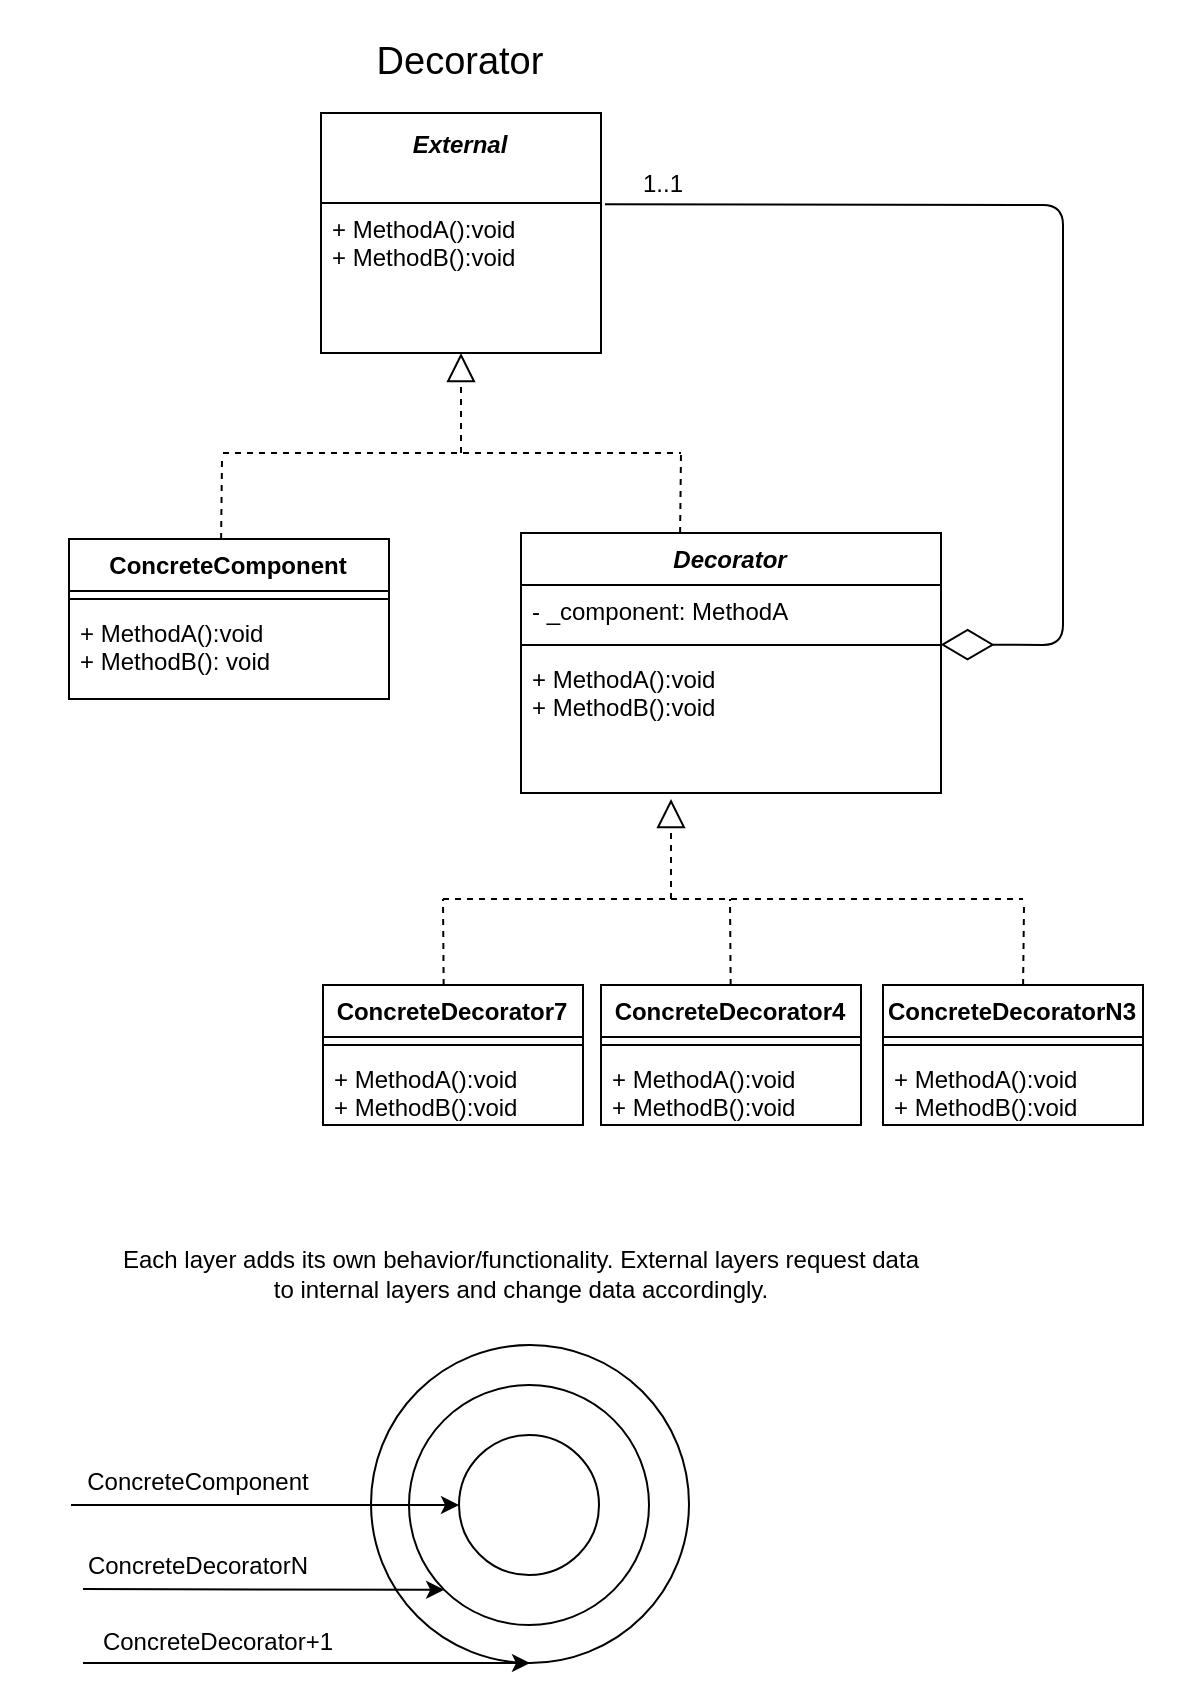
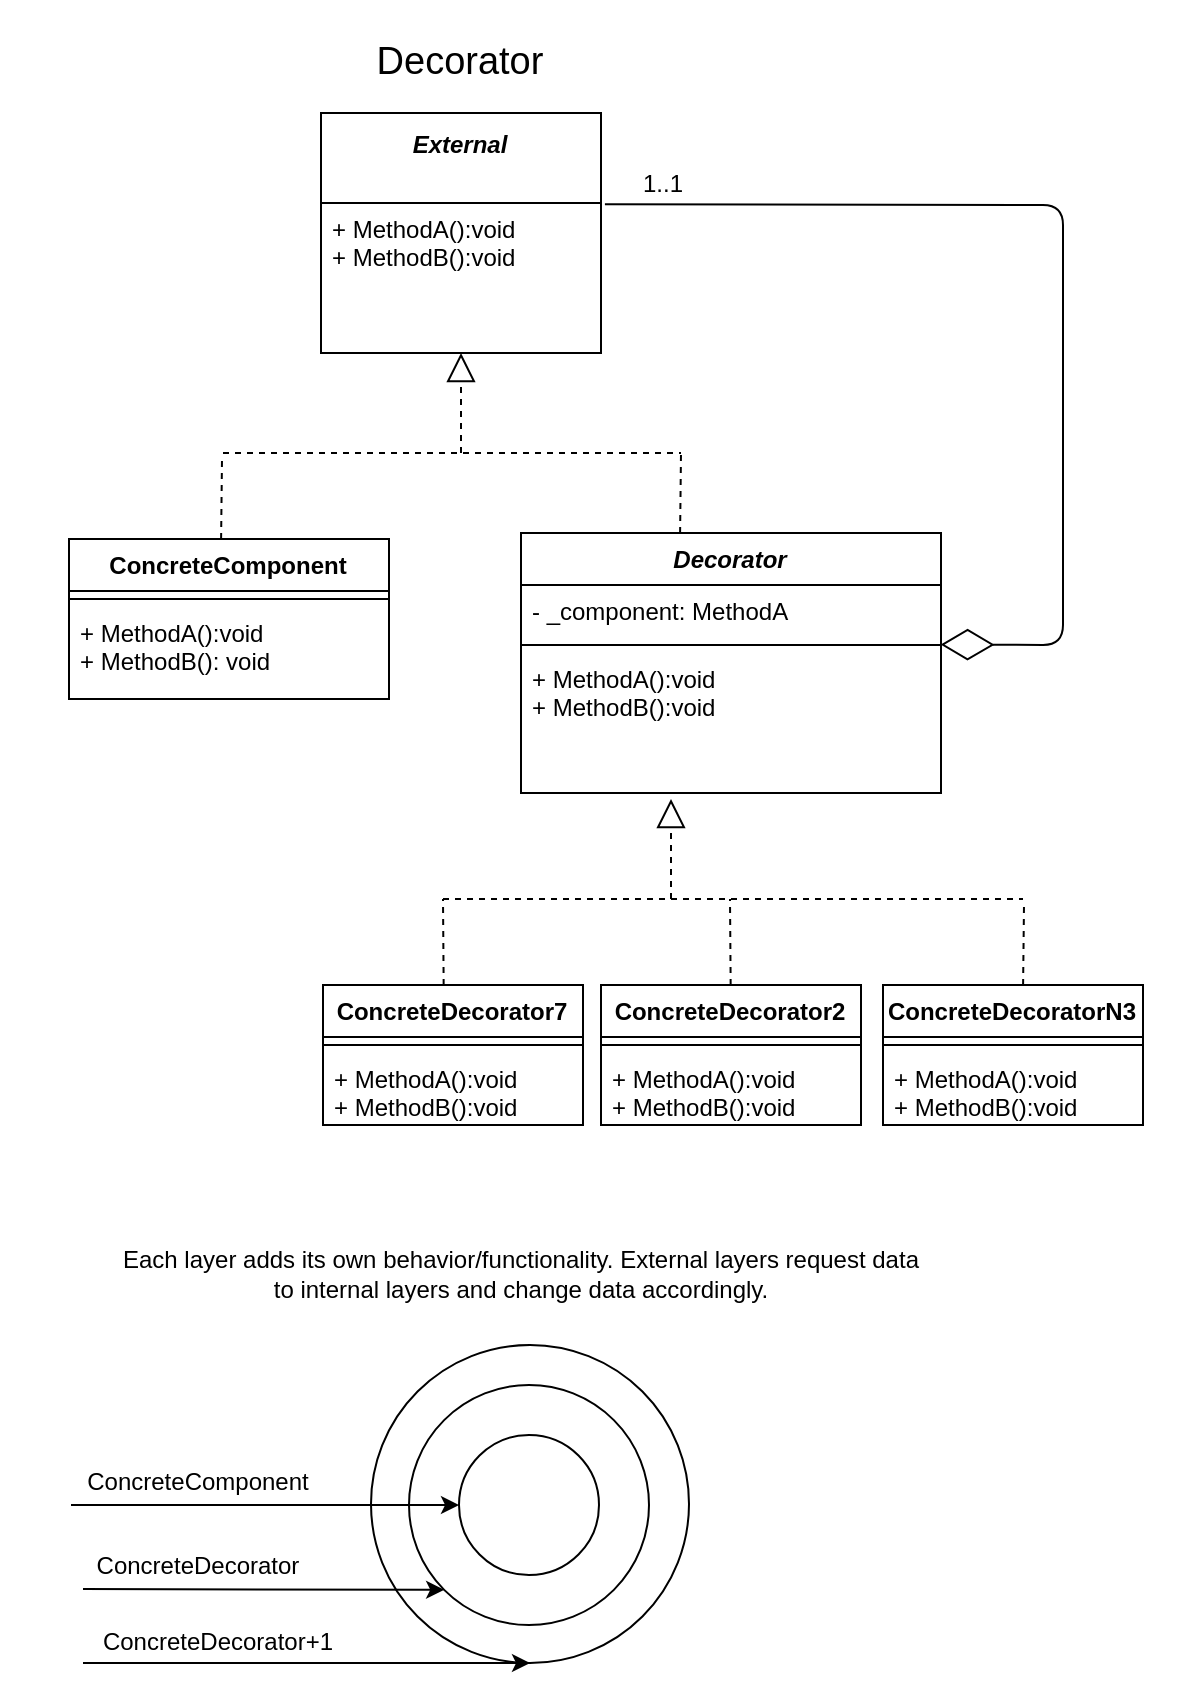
  <mxCell id="0" />
  <mxCell id="1" parent="0" />
  <mxCell id="2" value="Decorator" style="swimlane;fontStyle=3;align=center;verticalAlign=top;childLayout=stackLayout;horizontal=1;startSize=26;horizontalStack=0;resizeParent=1;resizeParentMax=0;resizeLast=0;collapsible=1;marginBottom=0;" vertex="1" parent="1"><mxGeometry x="260" y="266" width="210" height="130" as="geometry" /></mxCell>
  <mxCell id="3" value="- _component: MethodA" style="text;strokeColor=none;fillColor=none;align=left;verticalAlign=top;spacingLeft=4;spacingRight=4;overflow=hidden;rotatable=0;points=[[0,0.5],[1,0.5]];portConstraint=eastwest;" vertex="1" parent="2"><mxGeometry y="26" width="210" height="26" as="geometry" /></mxCell>
  <mxCell id="4" value="" style="line;strokeWidth=1;fillColor=none;align=left;verticalAlign=middle;spacingTop=-1;spacingLeft=3;spacingRight=3;rotatable=0;labelPosition=right;points=[];portConstraint=eastwest;" vertex="1" parent="2"><mxGeometry y="52" width="210" height="8" as="geometry" /></mxCell>
  <mxCell id="5" value="+ MethodA():void&#10;+ MethodB():void&#10;&#10;" style="text;strokeColor=none;fillColor=none;align=left;verticalAlign=top;spacingLeft=4;spacingRight=4;overflow=hidden;rotatable=0;points=[[0,0.5],[1,0.5]];portConstraint=eastwest;" vertex="1" parent="2"><mxGeometry y="60" width="210" height="70" as="geometry" /></mxCell>
  <mxCell id="6" value="ConcreteComponent" style="swimlane;fontStyle=1;align=center;verticalAlign=top;childLayout=stackLayout;horizontal=1;startSize=26;horizontalStack=0;resizeParent=1;resizeParentMax=0;resizeLast=0;collapsible=1;marginBottom=0;" vertex="1" parent="1"><mxGeometry x="34" y="269" width="160" height="80" as="geometry" /></mxCell>
  <mxCell id="7" value="" style="line;strokeWidth=1;fillColor=none;align=left;verticalAlign=middle;spacingTop=-1;spacingLeft=3;spacingRight=3;rotatable=0;labelPosition=right;points=[];portConstraint=eastwest;" vertex="1" parent="6"><mxGeometry y="26" width="160" height="8" as="geometry" /></mxCell>
  <mxCell id="8" value="+ MethodA():void&#10;+ MethodB(): void&#10;" style="text;strokeColor=none;fillColor=none;align=left;verticalAlign=top;spacingLeft=4;spacingRight=4;overflow=hidden;rotatable=0;points=[[0,0.5],[1,0.5]];portConstraint=eastwest;" vertex="1" parent="6"><mxGeometry y="34" width="160" height="46" as="geometry" /></mxCell>
  <mxCell id="9" value="" style="endArrow=diamondThin;endFill=0;endSize=24;html=1;exitX=1.014;exitY=0.009;exitDx=0;exitDy=0;exitPerimeter=0;entryX=0.999;entryY=0.472;entryDx=0;entryDy=0;entryPerimeter=0;" edge="1" parent="1" source="15" target="4"><mxGeometry width="160" relative="1" as="geometry"><mxPoint x="285" y="126" as="sourcePoint" /><mxPoint x="501" y="352" as="targetPoint" /><Array as="points"><mxPoint x="531" y="102" /><mxPoint x="531" y="322" /></Array></mxGeometry></mxCell>
  <mxCell id="10" value="1..1" style="text;html=1;resizable=0;points=[];align=center;verticalAlign=middle;labelBackgroundColor=#ffffff;" vertex="1" connectable="0" parent="9"><mxGeometry x="-0.893" relative="1" as="geometry"><mxPoint x="1.5" y="-10" as="offset" /></mxGeometry></mxCell>
  <mxCell id="11" value="" style="endArrow=block;dashed=1;endFill=0;endSize=12;html=1;" edge="1" parent="1"><mxGeometry width="160" relative="1" as="geometry"><mxPoint x="230" y="226" as="sourcePoint" /><mxPoint x="230" y="176" as="targetPoint" /></mxGeometry></mxCell>
  <mxCell id="12" value="" style="endArrow=none;dashed=1;html=1;" edge="1" parent="1"><mxGeometry width="50" height="50" relative="1" as="geometry"><mxPoint x="111" y="226" as="sourcePoint" /><mxPoint x="340" y="226" as="targetPoint" /></mxGeometry></mxCell>
  <mxCell id="13" value="" style="endArrow=none;dashed=1;html=1;exitX=0.5;exitY=0;exitDx=0;exitDy=0;" edge="1" parent="1"><mxGeometry width="50" height="50" relative="1" as="geometry"><mxPoint x="339.548" y="266" as="sourcePoint" /><mxPoint x="340" y="226" as="targetPoint" /></mxGeometry></mxCell>
  <mxCell id="14" value="External&#10;" style="swimlane;fontStyle=3;childLayout=stackLayout;horizontal=1;startSize=45;fillColor=none;horizontalStack=0;resizeParent=1;resizeParentMax=0;resizeLast=0;collapsible=1;marginBottom=0;" vertex="1" parent="1"><mxGeometry x="160" y="56" width="140" height="120" as="geometry" /></mxCell>
  <mxCell id="15" value="+ MethodA():void&#10;+ MethodB():void&#10;" style="text;strokeColor=none;fillColor=none;align=left;verticalAlign=top;spacingLeft=4;spacingRight=4;overflow=hidden;rotatable=0;points=[[0,0.5],[1,0.5]];portConstraint=eastwest;" vertex="1" parent="14"><mxGeometry y="45" width="140" height="75" as="geometry" /></mxCell>
  <mxCell id="16" value="&lt;font style=&quot;font-size: 19px&quot;&gt;Decorator&lt;/font&gt;" style="text;html=1;strokeColor=none;fillColor=none;align=center;verticalAlign=middle;whiteSpace=wrap;rounded=0;" vertex="1" parent="1"><mxGeometry x="20" y="20.889" width="420" height="20" as="geometry" /></mxCell>
  <mxCell id="17" value="" style="endArrow=block;dashed=1;endFill=0;endSize=12;html=1;" edge="1" parent="1"><mxGeometry width="160" relative="1" as="geometry"><mxPoint x="335" y="449" as="sourcePoint" /><mxPoint x="335" y="399" as="targetPoint" /></mxGeometry></mxCell>
  <mxCell id="18" value="" style="endArrow=none;dashed=1;html=1;" edge="1" parent="1"><mxGeometry width="50" height="50" relative="1" as="geometry"><mxPoint x="221" y="449" as="sourcePoint" /><mxPoint x="511" y="449" as="targetPoint" /></mxGeometry></mxCell>
  <mxCell id="19" value="" style="endArrow=none;dashed=1;html=1;exitX=0.5;exitY=0;exitDx=0;exitDy=0;" edge="1" parent="1"><mxGeometry width="50" height="50" relative="1" as="geometry"><mxPoint x="221.333" y="492" as="sourcePoint" /><mxPoint x="221" y="449" as="targetPoint" /></mxGeometry></mxCell>
  <mxCell id="20" value="" style="endArrow=none;dashed=1;html=1;exitX=0.5;exitY=0;exitDx=0;exitDy=0;" edge="1" parent="1"><mxGeometry width="50" height="50" relative="1" as="geometry"><mxPoint x="511.048" y="492" as="sourcePoint" /><mxPoint x="511.5" y="452" as="targetPoint" /></mxGeometry></mxCell>
  <mxCell id="21" value="ConcreteDecorator7" style="swimlane;fontStyle=1;align=center;verticalAlign=top;childLayout=stackLayout;horizontal=1;startSize=26;horizontalStack=0;resizeParent=1;resizeParentMax=0;resizeLast=0;collapsible=1;marginBottom=0;" vertex="1" parent="1"><mxGeometry x="161" y="492" width="130" height="70" as="geometry" /></mxCell>
  <mxCell id="22" value="" style="line;strokeWidth=1;fillColor=none;align=left;verticalAlign=middle;spacingTop=-1;spacingLeft=3;spacingRight=3;rotatable=0;labelPosition=right;points=[];portConstraint=eastwest;" vertex="1" parent="21"><mxGeometry y="26" width="130" height="8" as="geometry" /></mxCell>
  <mxCell id="23" value="+ MethodA():void&#10;+ MethodB():void&#10;" style="text;strokeColor=none;fillColor=none;align=left;verticalAlign=top;spacingLeft=4;spacingRight=4;overflow=hidden;rotatable=0;points=[[0,0.5],[1,0.5]];portConstraint=eastwest;" vertex="1" parent="21"><mxGeometry y="34" width="130" height="36" as="geometry" /></mxCell>
- <mxCell id="24" value="ConcreteDecorator4" style="swimlane;fontStyle=1;align=center;verticalAlign=top;childLayout=stackLayout;horizontal=1;startSize=26;horizontalStack=0;resizeParent=1;resizeParentMax=0;resizeLast=0;collapsible=1;marginBottom=0;" vertex="1" parent="1"><mxGeometry x="300" y="492" width="130" height="70" as="geometry" /></mxCell>
+ <mxCell id="24" value="ConcreteDecorator2" style="swimlane;fontStyle=1;align=center;verticalAlign=top;childLayout=stackLayout;horizontal=1;startSize=26;horizontalStack=0;resizeParent=1;resizeParentMax=0;resizeLast=0;collapsible=1;marginBottom=0;" vertex="1" parent="1"><mxGeometry x="300" y="492" width="130" height="70" as="geometry" /></mxCell>
  <mxCell id="25" value="" style="line;strokeWidth=1;fillColor=none;align=left;verticalAlign=middle;spacingTop=-1;spacingLeft=3;spacingRight=3;rotatable=0;labelPosition=right;points=[];portConstraint=eastwest;" vertex="1" parent="24"><mxGeometry y="26" width="130" height="8" as="geometry" /></mxCell>
  <mxCell id="26" value="+ MethodA():void&#10;+ MethodB():void&#10;" style="text;strokeColor=none;fillColor=none;align=left;verticalAlign=top;spacingLeft=4;spacingRight=4;overflow=hidden;rotatable=0;points=[[0,0.5],[1,0.5]];portConstraint=eastwest;" vertex="1" parent="24"><mxGeometry y="34" width="130" height="36" as="geometry" /></mxCell>
  <mxCell id="27" value="ConcreteDecoratorN3" style="swimlane;fontStyle=1;align=center;verticalAlign=top;childLayout=stackLayout;horizontal=1;startSize=26;horizontalStack=0;resizeParent=1;resizeParentMax=0;resizeLast=0;collapsible=1;marginBottom=0;" vertex="1" parent="1"><mxGeometry x="441" y="492" width="130" height="70" as="geometry" /></mxCell>
  <mxCell id="28" value="" style="line;strokeWidth=1;fillColor=none;align=left;verticalAlign=middle;spacingTop=-1;spacingLeft=3;spacingRight=3;rotatable=0;labelPosition=right;points=[];portConstraint=eastwest;" vertex="1" parent="27"><mxGeometry y="26" width="130" height="8" as="geometry" /></mxCell>
  <mxCell id="29" value="+ MethodA():void&#10;+ MethodB():void&#10;" style="text;strokeColor=none;fillColor=none;align=left;verticalAlign=top;spacingLeft=4;spacingRight=4;overflow=hidden;rotatable=0;points=[[0,0.5],[1,0.5]];portConstraint=eastwest;" vertex="1" parent="27"><mxGeometry y="34" width="130" height="36" as="geometry" /></mxCell>
  <mxCell id="30" value="" style="endArrow=none;dashed=1;html=1;exitX=0.5;exitY=0;exitDx=0;exitDy=0;" edge="1" parent="1"><mxGeometry width="50" height="50" relative="1" as="geometry"><mxPoint x="364.833" y="492" as="sourcePoint" /><mxPoint x="364.5" y="449" as="targetPoint" /></mxGeometry></mxCell>
  <mxCell id="31" value="" style="endArrow=none;dashed=1;html=1;exitX=0.5;exitY=0;exitDx=0;exitDy=0;" edge="1" parent="1"><mxGeometry width="50" height="50" relative="1" as="geometry"><mxPoint x="110.048" y="269" as="sourcePoint" /><mxPoint x="110.5" y="229" as="targetPoint" /></mxGeometry></mxCell>
  <mxCell id="32" value="" style="ellipse;whiteSpace=wrap;html=1;aspect=fixed;fillColor=#FFFFFF;" vertex="1" parent="1"><mxGeometry x="185" y="672" width="159" height="159" as="geometry" /></mxCell>
  <mxCell id="33" value="" style="ellipse;whiteSpace=wrap;html=1;aspect=fixed;fillColor=#FFFFFF;" vertex="1" parent="1"><mxGeometry x="204" y="692" width="120" height="120" as="geometry" /></mxCell>
  <mxCell id="34" value="" style="ellipse;whiteSpace=wrap;html=1;aspect=fixed;fillColor=#FFFFFF;" vertex="1" parent="1"><mxGeometry x="229" y="717" width="70" height="70" as="geometry" /></mxCell>
  <mxCell id="35" value="" style="endArrow=classic;html=1;entryX=0;entryY=0.5;entryDx=0;entryDy=0;" edge="1" parent="1" target="34"><mxGeometry width="50" height="50" relative="1" as="geometry"><mxPoint x="35" y="752" as="sourcePoint" /><mxPoint x="71" y="852" as="targetPoint" /></mxGeometry></mxCell>
  <mxCell id="36" value="" style="endArrow=classic;html=1;entryX=0;entryY=1;entryDx=0;entryDy=0;" edge="1" parent="1" target="33"><mxGeometry width="50" height="50" relative="1" as="geometry"><mxPoint x="41" y="794" as="sourcePoint" /><mxPoint x="171" y="852" as="targetPoint" /></mxGeometry></mxCell>
  <mxCell id="37" value="" style="endArrow=classic;html=1;entryX=0.5;entryY=1;entryDx=0;entryDy=0;" edge="1" parent="1" target="32"><mxGeometry width="50" height="50" relative="1" as="geometry"><mxPoint x="41" y="831" as="sourcePoint" /><mxPoint x="211" y="882" as="targetPoint" /></mxGeometry></mxCell>
  <mxCell id="38" value="ConcreteComponent" style="text;html=1;strokeColor=none;fillColor=none;align=center;verticalAlign=middle;whiteSpace=wrap;rounded=0;" vertex="1" parent="1"><mxGeometry x="34" y="730.5" width="130" height="21" as="geometry" /></mxCell>
- <mxCell id="39" value="ConcreteDecoratorN" style="text;html=1;strokeColor=none;fillColor=none;align=center;verticalAlign=middle;whiteSpace=wrap;rounded=0;" vertex="1" parent="1"><mxGeometry x="34" y="772" width="130" height="21" as="geometry" /></mxCell>
+ <mxCell id="39" value="ConcreteDecorator" style="text;html=1;strokeColor=none;fillColor=none;align=center;verticalAlign=middle;whiteSpace=wrap;rounded=0;" vertex="1" parent="1"><mxGeometry x="34" y="772" width="130" height="21" as="geometry" /></mxCell>
  <mxCell id="40" value="ConcreteDecorator+1" style="text;html=1;strokeColor=none;fillColor=none;align=center;verticalAlign=middle;whiteSpace=wrap;rounded=0;" vertex="1" parent="1"><mxGeometry x="44" y="810" width="130" height="21" as="geometry" /></mxCell>
  <mxCell id="41" value="Each layer adds its own behavior/functionality. External layers request data to internal layers and change data accordingly." style="text;html=1;strokeColor=none;fillColor=none;align=center;verticalAlign=middle;whiteSpace=wrap;rounded=0;" vertex="1" parent="1"><mxGeometry x="57" y="612" width="407" height="50" as="geometry" /></mxCell>
